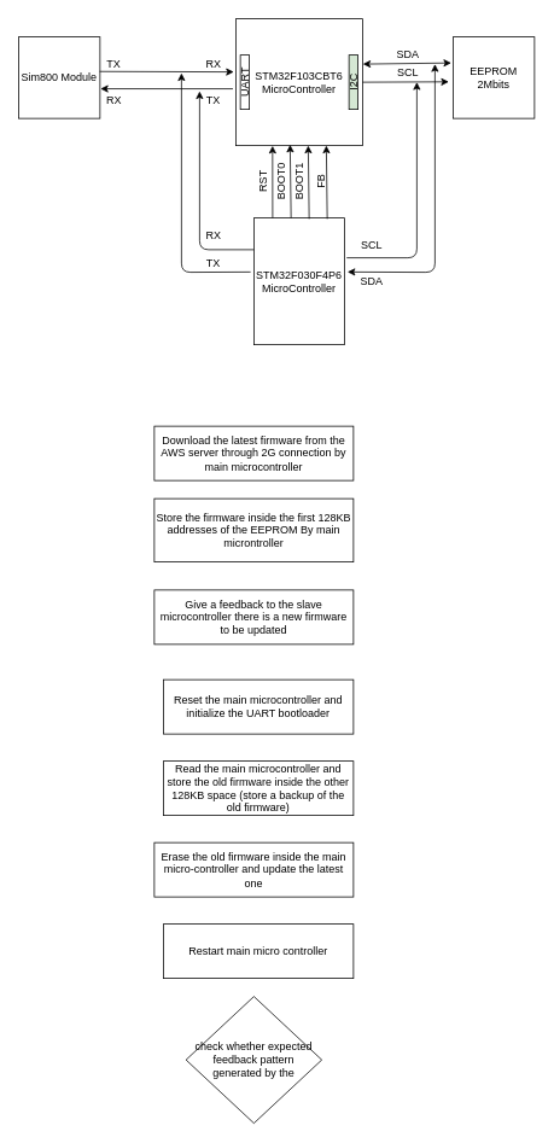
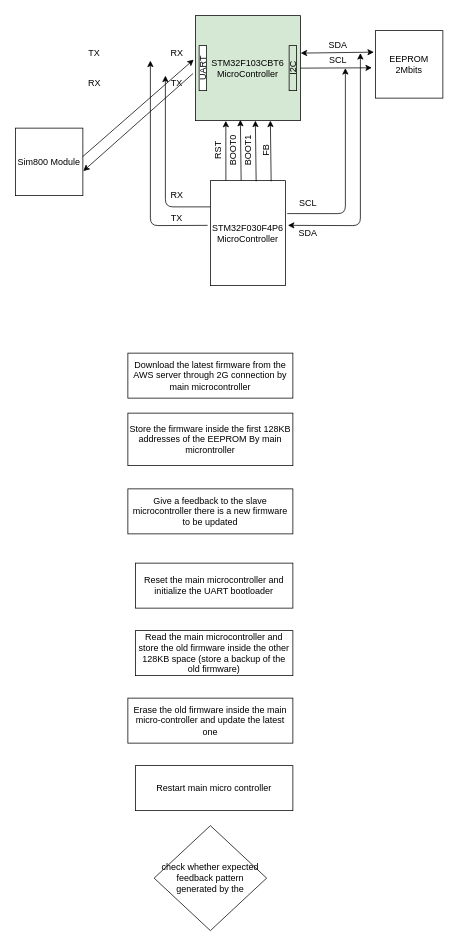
  <mxCell id="0" />
  <mxCell id="1" parent="0" />
- <mxCell id="2" value="&lt;div&gt;STM32F103CBT6&lt;/div&gt;&lt;div&gt;MicroController&lt;br&gt;&lt;/div&gt;" style="whiteSpace=wrap;html=1;aspect=fixed;" vertex="1" parent="1"><mxGeometry x="260" y="20" width="140" height="140" as="geometry" /></mxCell>
+ <mxCell id="2" value="&lt;div&gt;STM32F103CBT6&lt;/div&gt;&lt;div&gt;MicroController&lt;br&gt;&lt;/div&gt;" style="whiteSpace=wrap;html=1;aspect=fixed;fillColor=#d5e8d4;" vertex="1" parent="1"><mxGeometry x="260" y="20" width="140" height="140" as="geometry" /></mxCell>
  <mxCell id="3" value="&lt;div&gt;STM32F030F4P6&lt;/div&gt;&lt;div&gt;MicroController&lt;br&gt;&lt;/div&gt;" style="rounded=0;whiteSpace=wrap;html=1;" vertex="1" parent="1"><mxGeometry x="280" y="240" width="100" height="140" as="geometry" /></mxCell>
- <mxCell id="4" value="Sim800 Module" style="whiteSpace=wrap;html=1;aspect=fixed;" vertex="1" parent="1"><mxGeometry x="20" y="40" width="90" height="90" as="geometry" /></mxCell>
+ <mxCell id="4" value="Sim800 Module" style="whiteSpace=wrap;html=1;aspect=fixed;" vertex="1" parent="1"><mxGeometry x="20" y="170" width="90" height="90" as="geometry" /></mxCell>
  <mxCell id="5" value="&lt;div&gt;EEPROM&lt;/div&gt;&lt;div&gt;2Mbits&lt;br&gt;&lt;/div&gt;" style="whiteSpace=wrap;html=1;aspect=fixed;" vertex="1" parent="1"><mxGeometry x="500" y="40" width="90" height="90" as="geometry" /></mxCell>
  <mxCell id="6" value="" style="endArrow=classic;html=1;entryX=0.29;entryY=1.002;entryDx=0;entryDy=0;entryPerimeter=0;exitX=0.207;exitY=0;exitDx=0;exitDy=0;exitPerimeter=0;" edge="1" parent="1" source="3" target="2"><mxGeometry width="50" height="50" relative="1" as="geometry"><mxPoint x="300" y="240" as="sourcePoint" /><mxPoint x="350" y="190" as="targetPoint" /></mxGeometry></mxCell>
  <mxCell id="7" value="" style="endArrow=classic;html=1;entryX=0.314;entryY=0.993;entryDx=0;entryDy=0;entryPerimeter=0;exitX=0.25;exitY=0;exitDx=0;exitDy=0;" edge="1" parent="1"><mxGeometry width="50" height="50" relative="1" as="geometry"><mxPoint x="321.04" y="240" as="sourcePoint" /><mxPoint x="320" y="159.02" as="targetPoint" /></mxGeometry></mxCell>
  <mxCell id="8" value="" style="endArrow=classic;html=1;entryX=0.314;entryY=0.993;entryDx=0;entryDy=0;entryPerimeter=0;exitX=0.25;exitY=0;exitDx=0;exitDy=0;" edge="1" parent="1"><mxGeometry width="50" height="50" relative="1" as="geometry"><mxPoint x="341.04" y="240.98" as="sourcePoint" /><mxPoint x="340" y="160" as="targetPoint" /></mxGeometry></mxCell>
  <mxCell id="9" value="" style="endArrow=classic;html=1;entryX=0.314;entryY=0.993;entryDx=0;entryDy=0;entryPerimeter=0;exitX=0.25;exitY=0;exitDx=0;exitDy=0;" edge="1" parent="1"><mxGeometry width="50" height="50" relative="1" as="geometry"><mxPoint x="361.04" y="240.98" as="sourcePoint" /><mxPoint x="360" y="160" as="targetPoint" /></mxGeometry></mxCell>
  <mxCell id="10" value="RST" style="text;html=1;align=center;verticalAlign=middle;resizable=0;points=[];autosize=1;rotation=-90;" vertex="1" parent="1"><mxGeometry x="270" y="190" width="40" height="20" as="geometry" /></mxCell>
  <mxCell id="11" value="BOOT0" style="text;html=1;align=center;verticalAlign=middle;resizable=0;points=[];autosize=1;rotation=-90;" vertex="1" parent="1"><mxGeometry x="280" y="190" width="60" height="20" as="geometry" /></mxCell>
  <mxCell id="12" value="BOOT1" style="text;html=1;align=center;verticalAlign=middle;resizable=0;points=[];autosize=1;rotation=-90;" vertex="1" parent="1"><mxGeometry x="300" y="190" width="60" height="20" as="geometry" /></mxCell>
  <mxCell id="13" value="FB" style="text;html=1;align=center;verticalAlign=middle;resizable=0;points=[];autosize=1;rotation=-90;" vertex="1" parent="1"><mxGeometry x="340" y="190" width="30" height="20" as="geometry" /></mxCell>
  <mxCell id="14" value="" style="endArrow=classic;startArrow=classic;html=1;entryX=-0.022;entryY=0.319;entryDx=0;entryDy=0;entryPerimeter=0;exitX=1.003;exitY=0.357;exitDx=0;exitDy=0;exitPerimeter=0;" edge="1" parent="1" source="2" target="5"><mxGeometry width="50" height="50" relative="1" as="geometry"><mxPoint x="401" y="69" as="sourcePoint" /><mxPoint x="490" y="60" as="targetPoint" /></mxGeometry></mxCell>
  <mxCell id="15" value="" style="endArrow=classic;startArrow=classic;html=1;exitX=1.034;exitY=0.426;exitDx=0;exitDy=0;exitPerimeter=0;" edge="1" parent="1" source="3"><mxGeometry width="50" height="50" relative="1" as="geometry"><mxPoint x="440" y="180" as="sourcePoint" /><mxPoint x="480" y="70" as="targetPoint" /><Array as="points"><mxPoint x="480" y="300" /></Array></mxGeometry></mxCell>
  <mxCell id="16" value="" style="endArrow=classic;html=1;exitX=1;exitY=0.5;exitDx=0;exitDy=0;entryX=-0.052;entryY=0.551;entryDx=0;entryDy=0;entryPerimeter=0;" edge="1" parent="1" source="2" target="5"><mxGeometry width="50" height="50" relative="1" as="geometry"><mxPoint x="440" y="180" as="sourcePoint" /><mxPoint x="490" y="130" as="targetPoint" /></mxGeometry></mxCell>
  <mxCell id="17" value="" style="endArrow=classic;html=1;exitX=1.025;exitY=0.314;exitDx=0;exitDy=0;exitPerimeter=0;" edge="1" parent="1" source="3"><mxGeometry width="50" height="50" relative="1" as="geometry"><mxPoint x="400" y="210" as="sourcePoint" /><mxPoint x="460" y="90" as="targetPoint" /><Array as="points"><mxPoint x="460" y="284" /></Array></mxGeometry></mxCell>
  <mxCell id="18" value="SDA" style="text;html=1;align=center;verticalAlign=middle;resizable=0;points=[];autosize=1;" vertex="1" parent="1"><mxGeometry x="430" y="50" width="40" height="20" as="geometry" /></mxCell>
  <mxCell id="19" value="SCL" style="text;html=1;align=center;verticalAlign=middle;resizable=0;points=[];autosize=1;" vertex="1" parent="1"><mxGeometry x="430" y="70" width="40" height="20" as="geometry" /></mxCell>
  <mxCell id="20" value="SDA" style="text;html=1;align=center;verticalAlign=middle;resizable=0;points=[];autosize=1;rotation=0;" vertex="1" parent="1"><mxGeometry x="390" y="300" width="40" height="20" as="geometry" /></mxCell>
  <mxCell id="21" value="SCL" style="text;html=1;align=center;verticalAlign=middle;resizable=0;points=[];autosize=1;rotation=0;" vertex="1" parent="1"><mxGeometry x="390" y="260" width="40" height="20" as="geometry" /></mxCell>
  <mxCell id="22" value="" style="endArrow=classic;html=1;exitX=0.996;exitY=0.424;exitDx=0;exitDy=0;exitPerimeter=0;entryX=-0.016;entryY=0.419;entryDx=0;entryDy=0;entryPerimeter=0;" edge="1" parent="1" source="4" target="2"><mxGeometry width="50" height="50" relative="1" as="geometry"><mxPoint x="140" y="90" as="sourcePoint" /><mxPoint x="190" y="40" as="targetPoint" /></mxGeometry></mxCell>
  <mxCell id="23" value="" style="endArrow=classic;html=1;exitX=-0.023;exitY=0.552;exitDx=0;exitDy=0;exitPerimeter=0;entryX=1.006;entryY=0.636;entryDx=0;entryDy=0;entryPerimeter=0;" edge="1" parent="1" source="2" target="4"><mxGeometry width="50" height="50" relative="1" as="geometry"><mxPoint x="300" y="160" as="sourcePoint" /><mxPoint x="120" y="100" as="targetPoint" /></mxGeometry></mxCell>
  <mxCell id="24" value="TX" style="text;html=1;align=center;verticalAlign=middle;resizable=0;points=[];autosize=1;" vertex="1" parent="1"><mxGeometry x="110" y="60" width="30" height="20" as="geometry" /></mxCell>
  <mxCell id="25" value="TX" style="text;html=1;align=center;verticalAlign=middle;resizable=0;points=[];autosize=1;" vertex="1" parent="1"><mxGeometry x="220" y="100" width="30" height="20" as="geometry" /></mxCell>
  <mxCell id="26" value="RX" style="text;html=1;align=center;verticalAlign=middle;resizable=0;points=[];autosize=1;" vertex="1" parent="1"><mxGeometry x="220" y="60" width="30" height="20" as="geometry" /></mxCell>
  <mxCell id="27" value="RX" style="text;html=1;align=center;verticalAlign=middle;resizable=0;points=[];autosize=1;" vertex="1" parent="1"><mxGeometry x="110" y="100" width="30" height="20" as="geometry" /></mxCell>
  <mxCell id="28" value="" style="endArrow=classic;html=1;exitX=-0.037;exitY=0.426;exitDx=0;exitDy=0;exitPerimeter=0;" edge="1" parent="1" source="3"><mxGeometry width="50" height="50" relative="1" as="geometry"><mxPoint x="160" y="260" as="sourcePoint" /><mxPoint x="200" y="80" as="targetPoint" /><Array as="points"><mxPoint x="200" y="300" /></Array></mxGeometry></mxCell>
  <mxCell id="29" value="TX" style="text;html=1;align=center;verticalAlign=middle;resizable=0;points=[];autosize=1;" vertex="1" parent="1"><mxGeometry x="220" y="280" width="30" height="20" as="geometry" /></mxCell>
  <mxCell id="30" value="" style="endArrow=classic;html=1;exitX=0;exitY=0.25;exitDx=0;exitDy=0;" edge="1" parent="1" source="3"><mxGeometry width="50" height="50" relative="1" as="geometry"><mxPoint x="296.3" y="319.64" as="sourcePoint" /><mxPoint x="220" y="100" as="targetPoint" /><Array as="points"><mxPoint x="220" y="275" /></Array></mxGeometry></mxCell>
  <mxCell id="31" value="RX" style="text;html=1;align=center;verticalAlign=middle;resizable=0;points=[];autosize=1;" vertex="1" parent="1"><mxGeometry x="220" y="250" width="30" height="20" as="geometry" /></mxCell>
  <mxCell id="32" value="UART " style="rounded=0;whiteSpace=wrap;html=1;rotation=-90;" vertex="1" parent="1"><mxGeometry x="240" y="85" width="60" height="10" as="geometry" /></mxCell>
  <mxCell id="33" value="I2C" style="rounded=0;whiteSpace=wrap;html=1;rotation=-90;fillColor=#d5e8d4;" vertex="1" parent="1"><mxGeometry x="360" y="85" width="60" height="10" as="geometry" /></mxCell>
  <mxCell id="34" value="Download the latest firmware from the AWS server through 2G connection by main microcontroller " style="rounded=0;whiteSpace=wrap;html=1;" vertex="1" parent="1"><mxGeometry x="170" y="470" width="220" height="60" as="geometry" /></mxCell>
  <mxCell id="35" value="Store the firmware inside the first 128KB addresses of the EEPROM By main microntroller" style="rounded=0;whiteSpace=wrap;html=1;" vertex="1" parent="1"><mxGeometry x="170" y="550" width="220" height="70" as="geometry" /></mxCell>
  <mxCell id="36" value="Give a feedback to the slave microcontroller there is a new firmware to be updated" style="rounded=0;whiteSpace=wrap;html=1;" vertex="1" parent="1"><mxGeometry x="170" y="651" width="220" height="60" as="geometry" /></mxCell>
  <mxCell id="37" value="Reset the main microcontroller and initialize the UART bootloader" style="rounded=0;whiteSpace=wrap;html=1;" vertex="1" parent="1"><mxGeometry x="180" y="750" width="210" height="60" as="geometry" /></mxCell>
  <mxCell id="38" value="Read the main microcontroller and store the old firmware inside the other 128KB space (store a backup of the old firmware)" style="rounded=0;whiteSpace=wrap;html=1;" vertex="1" parent="1"><mxGeometry x="180" y="840" width="210" height="60" as="geometry" /></mxCell>
  <mxCell id="39" value="Erase the old firmware inside the main micro-controller and update the latest one" style="rounded=0;whiteSpace=wrap;html=1;" vertex="1" parent="1"><mxGeometry x="170" y="930" width="220" height="60" as="geometry" /></mxCell>
  <mxCell id="40" value="&lt;div&gt;check whether expected feedback pattern&lt;/div&gt;&lt;div&gt;generated by the &lt;br&gt;&lt;/div&gt;" style="rhombus;whiteSpace=wrap;html=1;" vertex="1" parent="1"><mxGeometry x="205" y="1100" width="150" height="140" as="geometry" /></mxCell>
  <mxCell id="41" value="Restart main micro controller " style="rounded=0;whiteSpace=wrap;html=1;" vertex="1" parent="1"><mxGeometry x="180" y="1020" width="210" height="60" as="geometry" /></mxCell>
